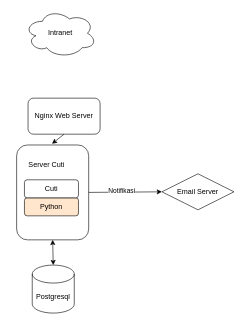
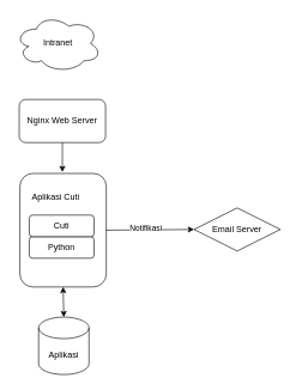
  <mxCell id="0" />
  <mxCell id="1" parent="0" />
- <mxCell id="2" value="Intranet" style="ellipse;shape=cloud;whiteSpace=wrap;html=1;" vertex="1" parent="1"><mxGeometry x="40" y="15" width="120" height="80" as="geometry" /></mxCell>
- <mxCell id="3" value="Nginx Web Server" style="rounded=1;whiteSpace=wrap;html=1;" vertex="1" parent="1"><mxGeometry x="46" y="163" width="120" height="60" as="geometry" /></mxCell>
+ <mxCell id="2" value="Intranet" style="ellipse;shape=cloud;whiteSpace=wrap;html=1;" vertex="1" parent="1"><mxGeometry x="20" y="20" width="120" height="80" as="geometry" /></mxCell>
+ <mxCell id="3" value="Nginx Web Server" style="rounded=1;whiteSpace=wrap;html=1;" vertex="1" parent="1"><mxGeometry x="26" y="138" width="120" height="60" as="geometry" /></mxCell>
  <mxCell id="4" value="" style="rounded=1;whiteSpace=wrap;html=1;" vertex="1" parent="1"><mxGeometry x="27" y="241" width="120" height="158" as="geometry" /></mxCell>
- <mxCell id="5" value="Server Cuti" style="text;html=1;align=center;verticalAlign=middle;whiteSpace=wrap;rounded=0;" vertex="1" parent="1"><mxGeometry x="22" y="259" width="110" height="30" as="geometry" /></mxCell>
- <mxCell id="6" value="Python" style="rounded=1;whiteSpace=wrap;html=1;fillColor=#ffe6cc;" vertex="1" parent="1"><mxGeometry x="40" y="329" width="90" height="30" as="geometry" /></mxCell>
+ <mxCell id="5" value="Aplikasi Cuti" style="text;html=1;align=center;verticalAlign=middle;whiteSpace=wrap;rounded=0;" vertex="1" parent="1"><mxGeometry x="22" y="259" width="110" height="30" as="geometry" /></mxCell>
+ <mxCell id="6" value="Python" style="rounded=1;whiteSpace=wrap;html=1;" vertex="1" parent="1"><mxGeometry x="40" y="329" width="90" height="30" as="geometry" /></mxCell>
  <mxCell id="7" value="Cuti" style="rounded=1;whiteSpace=wrap;html=1;" vertex="1" parent="1"><mxGeometry x="40" y="299" width="90" height="30" as="geometry" /></mxCell>
- <mxCell id="8" value="Postgresql" style="shape=cylinder3;whiteSpace=wrap;html=1;boundedLbl=1;backgroundOutline=1;size=15;" vertex="1" parent="1"><mxGeometry x="53" y="441" width="70" height="80" as="geometry" /></mxCell>
+ <mxCell id="8" value="Aplikasi" style="shape=cylinder3;whiteSpace=wrap;html=1;boundedLbl=1;backgroundOutline=1;size=15;" vertex="1" parent="1"><mxGeometry x="53" y="441" width="70" height="80" as="geometry" /></mxCell>
  <mxCell id="9" value="Email Server" style="rhombus;whiteSpace=wrap;html=1;" vertex="1" parent="1"><mxGeometry x="269" y="289" width="120" height="60" as="geometry" /></mxCell>
  <mxCell id="10" value="" style="endArrow=classic;html=1;rounded=0;exitX=0.5;exitY=1;exitDx=0;exitDy=0;" edge="1" parent="1" source="3"><mxGeometry width="50" height="50" relative="1" as="geometry"><mxPoint x="96" y="90" as="sourcePoint" /><mxPoint x="86" y="239" as="targetPoint" /></mxGeometry></mxCell>
  <mxCell id="11" value="" style="endArrow=classic;startArrow=classic;html=1;rounded=0;exitX=0.5;exitY=0;exitDx=0;exitDy=0;exitPerimeter=0;entryX=0.5;entryY=1;entryDx=0;entryDy=0;" edge="1" parent="1" source="8" target="4"><mxGeometry width="50" height="50" relative="1" as="geometry"><mxPoint x="187" y="299" as="sourcePoint" /><mxPoint x="237" y="249" as="targetPoint" /></mxGeometry></mxCell>
  <mxCell id="12" value="" style="endArrow=classic;html=1;rounded=0;exitX=1;exitY=0.5;exitDx=0;exitDy=0;entryX=0;entryY=0.5;entryDx=0;entryDy=0;" edge="1" parent="1" source="4" target="9"><mxGeometry relative="1" as="geometry"><mxPoint x="167" y="269" as="sourcePoint" /><mxPoint x="267" y="269" as="targetPoint" /></mxGeometry></mxCell>
  <mxCell id="13" value="Label" style="edgeLabel;resizable=0;html=1;;align=center;verticalAlign=middle;" connectable="0" vertex="1" parent="12"><mxGeometry relative="1" as="geometry" /></mxCell>
  <mxCell id="14" value="Notifikasi" style="edgeLabel;html=1;align=center;verticalAlign=middle;resizable=0;points=[];" vertex="1" connectable="0" parent="12"><mxGeometry x="-0.098" y="2" relative="1" as="geometry"><mxPoint as="offset" /></mxGeometry></mxCell>
